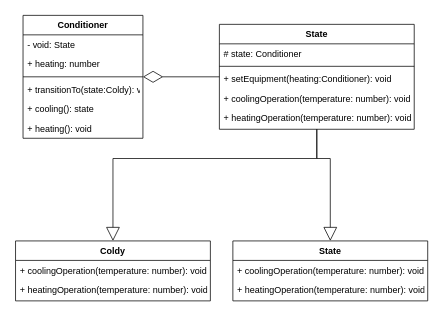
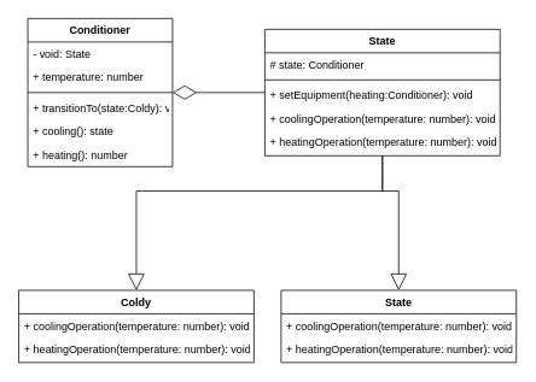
  <mxCell id="0" />
  <mxCell id="1" parent="0" />
  <mxCell id="2" value="Conditioner" style="swimlane;fontStyle=1;align=center;verticalAlign=top;childLayout=stackLayout;horizontal=1;startSize=26;horizontalStack=0;resizeParent=1;resizeParentMax=0;resizeLast=0;collapsible=1;marginBottom=0;" vertex="1" parent="1"><mxGeometry x="30" y="20" width="160" height="164" as="geometry" /></mxCell>
  <mxCell id="3" value="- void: State" style="text;strokeColor=none;fillColor=none;align=left;verticalAlign=top;spacingLeft=4;spacingRight=4;overflow=hidden;rotatable=0;points=[[0,0.5],[1,0.5]];portConstraint=eastwest;" vertex="1" parent="2"><mxGeometry y="26" width="160" height="26" as="geometry" /></mxCell>
- <mxCell id="4" value="+ heating: number" style="text;strokeColor=none;fillColor=none;align=left;verticalAlign=top;spacingLeft=4;spacingRight=4;overflow=hidden;rotatable=0;points=[[0,0.5],[1,0.5]];portConstraint=eastwest;" vertex="1" parent="2"><mxGeometry y="52" width="160" height="26" as="geometry" /></mxCell>
+ <mxCell id="4" value="+ temperature: number" style="text;strokeColor=none;fillColor=none;align=left;verticalAlign=top;spacingLeft=4;spacingRight=4;overflow=hidden;rotatable=0;points=[[0,0.5],[1,0.5]];portConstraint=eastwest;" vertex="1" parent="2"><mxGeometry y="52" width="160" height="26" as="geometry" /></mxCell>
  <mxCell id="5" value="" style="line;strokeWidth=1;fillColor=none;align=left;verticalAlign=middle;spacingTop=-1;spacingLeft=3;spacingRight=3;rotatable=0;labelPosition=right;points=[];portConstraint=eastwest;strokeColor=inherit;" vertex="1" parent="2"><mxGeometry y="78" width="160" height="8" as="geometry" /></mxCell>
  <mxCell id="6" value="+ transitionTo(state:Coldy): void" style="text;strokeColor=none;fillColor=none;align=left;verticalAlign=top;spacingLeft=4;spacingRight=4;overflow=hidden;rotatable=0;points=[[0,0.5],[1,0.5]];portConstraint=eastwest;" vertex="1" parent="2"><mxGeometry y="86" width="160" height="26" as="geometry" /></mxCell>
  <mxCell id="7" value="+ cooling(): state" style="text;strokeColor=none;fillColor=none;align=left;verticalAlign=top;spacingLeft=4;spacingRight=4;overflow=hidden;rotatable=0;points=[[0,0.5],[1,0.5]];portConstraint=eastwest;" vertex="1" parent="2"><mxGeometry y="112" width="160" height="26" as="geometry" /></mxCell>
- <mxCell id="8" value="+ heating(): void" style="text;strokeColor=none;fillColor=none;align=left;verticalAlign=top;spacingLeft=4;spacingRight=4;overflow=hidden;rotatable=0;points=[[0,0.5],[1,0.5]];portConstraint=eastwest;" vertex="1" parent="2"><mxGeometry y="138" width="160" height="26" as="geometry" /></mxCell>
+ <mxCell id="8" value="+ heating(): number" style="text;strokeColor=none;fillColor=none;align=left;verticalAlign=top;spacingLeft=4;spacingRight=4;overflow=hidden;rotatable=0;points=[[0,0.5],[1,0.5]];portConstraint=eastwest;" vertex="1" parent="2"><mxGeometry y="138" width="160" height="26" as="geometry" /></mxCell>
  <mxCell id="9" value="" style="edgeStyle=orthogonalEdgeStyle;rounded=0;orthogonalLoop=1;jettySize=auto;html=1;endArrow=block;endFill=0;endSize=16;" edge="1" parent="1" source="11" target="17"><mxGeometry relative="1" as="geometry"><Array as="points"><mxPoint x="422" y="211" /><mxPoint x="150" y="211" /></Array></mxGeometry></mxCell>
  <mxCell id="10" value="" style="edgeStyle=orthogonalEdgeStyle;rounded=0;orthogonalLoop=1;jettySize=auto;html=1;endArrow=block;endFill=0;endSize=16;" edge="1" parent="1" source="11" target="20"><mxGeometry relative="1" as="geometry"><Array as="points"><mxPoint x="422" y="211" /><mxPoint x="440" y="211" /></Array></mxGeometry></mxCell>
  <mxCell id="11" value="State" style="swimlane;fontStyle=1;align=center;verticalAlign=top;childLayout=stackLayout;horizontal=1;startSize=26;horizontalStack=0;resizeParent=1;resizeParentMax=0;resizeLast=0;collapsible=1;marginBottom=0;" vertex="1" parent="1"><mxGeometry x="292" y="32" width="260" height="140" as="geometry" /></mxCell>
  <mxCell id="12" value="# state: Conditioner" style="text;strokeColor=none;fillColor=none;align=left;verticalAlign=top;spacingLeft=4;spacingRight=4;overflow=hidden;rotatable=0;points=[[0,0.5],[1,0.5]];portConstraint=eastwest;" vertex="1" parent="11"><mxGeometry y="26" width="260" height="26" as="geometry" /></mxCell>
  <mxCell id="13" value="" style="line;strokeWidth=1;fillColor=none;align=left;verticalAlign=middle;spacingTop=-1;spacingLeft=3;spacingRight=3;rotatable=0;labelPosition=right;points=[];portConstraint=eastwest;strokeColor=inherit;" vertex="1" parent="11"><mxGeometry y="52" width="260" height="8" as="geometry" /></mxCell>
  <mxCell id="14" value="+ setEquipment(heating:Conditioner): void" style="text;strokeColor=none;fillColor=none;align=left;verticalAlign=top;spacingLeft=4;spacingRight=4;overflow=hidden;rotatable=0;points=[[0,0.5],[1,0.5]];portConstraint=eastwest;" vertex="1" parent="11"><mxGeometry y="60" width="260" height="26" as="geometry" /></mxCell>
  <mxCell id="15" value="+ coolingOperation(temperature: number): void" style="text;strokeColor=none;fillColor=none;align=left;verticalAlign=top;spacingLeft=4;spacingRight=4;overflow=hidden;rotatable=0;points=[[0,0.5],[1,0.5]];portConstraint=eastwest;" vertex="1" parent="11"><mxGeometry y="86" width="260" height="26" as="geometry" /></mxCell>
  <mxCell id="16" value="+ heatingOperation(temperature: number): void" style="text;strokeColor=none;fillColor=none;align=left;verticalAlign=top;spacingLeft=4;spacingRight=4;overflow=hidden;rotatable=0;points=[[0,0.5],[1,0.5]];portConstraint=eastwest;" vertex="1" parent="11"><mxGeometry y="112" width="260" height="28" as="geometry" /></mxCell>
  <mxCell id="17" value="Coldy" style="swimlane;fontStyle=1;align=center;verticalAlign=top;childLayout=stackLayout;horizontal=1;startSize=26;horizontalStack=0;resizeParent=1;resizeParentMax=0;resizeLast=0;collapsible=1;marginBottom=0;" vertex="1" parent="1"><mxGeometry x="20" y="321" width="260" height="80" as="geometry" /></mxCell>
  <mxCell id="18" value="+ coolingOperation(temperature: number): void" style="text;strokeColor=none;fillColor=none;align=left;verticalAlign=top;spacingLeft=4;spacingRight=4;overflow=hidden;rotatable=0;points=[[0,0.5],[1,0.5]];portConstraint=eastwest;" vertex="1" parent="17"><mxGeometry y="26" width="260" height="26" as="geometry" /></mxCell>
  <mxCell id="19" value="+ heatingOperation(temperature: number): void" style="text;strokeColor=none;fillColor=none;align=left;verticalAlign=top;spacingLeft=4;spacingRight=4;overflow=hidden;rotatable=0;points=[[0,0.5],[1,0.5]];portConstraint=eastwest;" vertex="1" parent="17"><mxGeometry y="52" width="260" height="28" as="geometry" /></mxCell>
  <mxCell id="20" value="State" style="swimlane;fontStyle=1;align=center;verticalAlign=top;childLayout=stackLayout;horizontal=1;startSize=26;horizontalStack=0;resizeParent=1;resizeParentMax=0;resizeLast=0;collapsible=1;marginBottom=0;" vertex="1" parent="1"><mxGeometry x="310" y="321" width="260" height="80" as="geometry"><mxRectangle x="310" y="320" width="70" height="30" as="alternateBounds" /></mxGeometry></mxCell>
  <mxCell id="21" value="+ coolingOperation(temperature: number): void" style="text;strokeColor=none;fillColor=none;align=left;verticalAlign=top;spacingLeft=4;spacingRight=4;overflow=hidden;rotatable=0;points=[[0,0.5],[1,0.5]];portConstraint=eastwest;" vertex="1" parent="20"><mxGeometry y="26" width="260" height="26" as="geometry" /></mxCell>
  <mxCell id="22" value="+ heatingOperation(temperature: number): void" style="text;strokeColor=none;fillColor=none;align=left;verticalAlign=top;spacingLeft=4;spacingRight=4;overflow=hidden;rotatable=0;points=[[0,0.5],[1,0.5]];portConstraint=eastwest;" vertex="1" parent="20"><mxGeometry y="52" width="260" height="28" as="geometry" /></mxCell>
  <mxCell id="23" value="" style="endArrow=diamondThin;endFill=0;endSize=24;html=1;rounded=0;" edge="1" parent="1" source="11" target="2"><mxGeometry width="160" relative="1" as="geometry"><mxPoint x="130" y="181" as="sourcePoint" /><mxPoint x="160" y="221" as="targetPoint" /></mxGeometry></mxCell>
